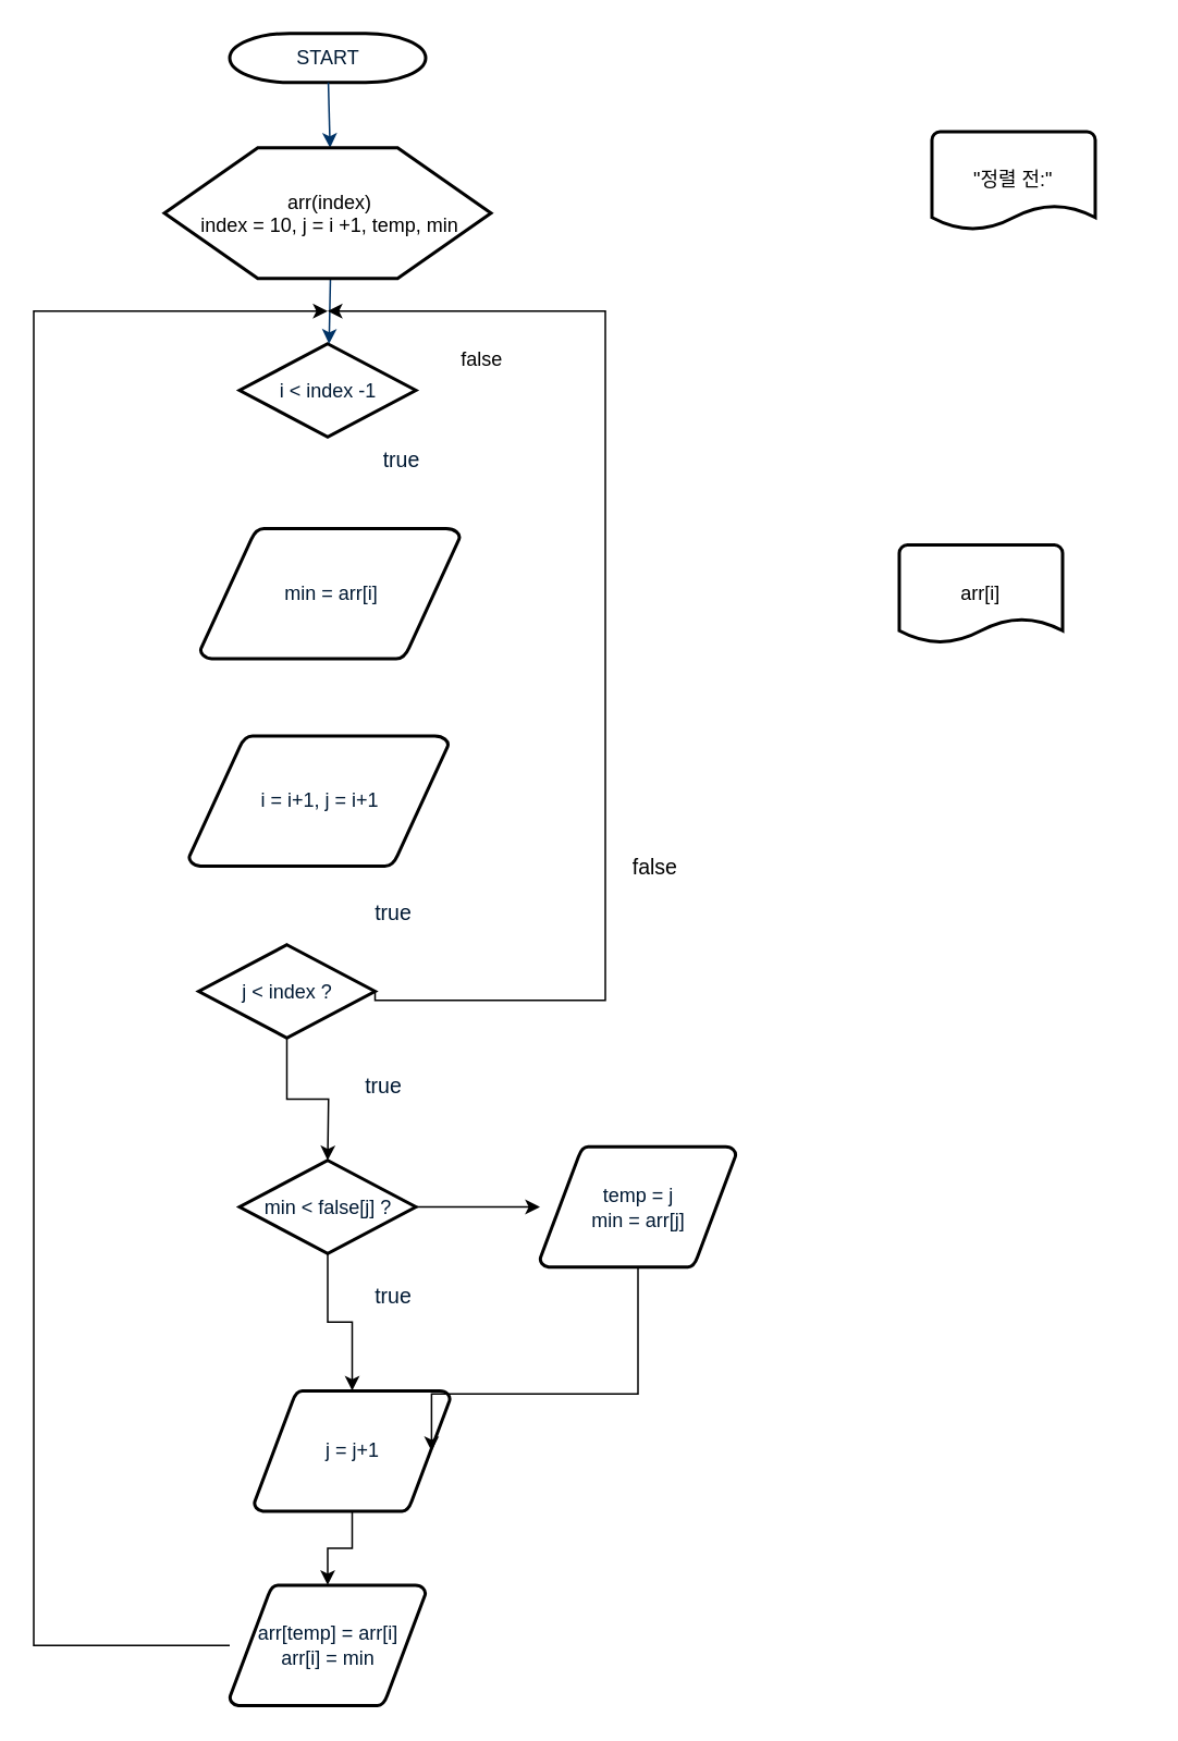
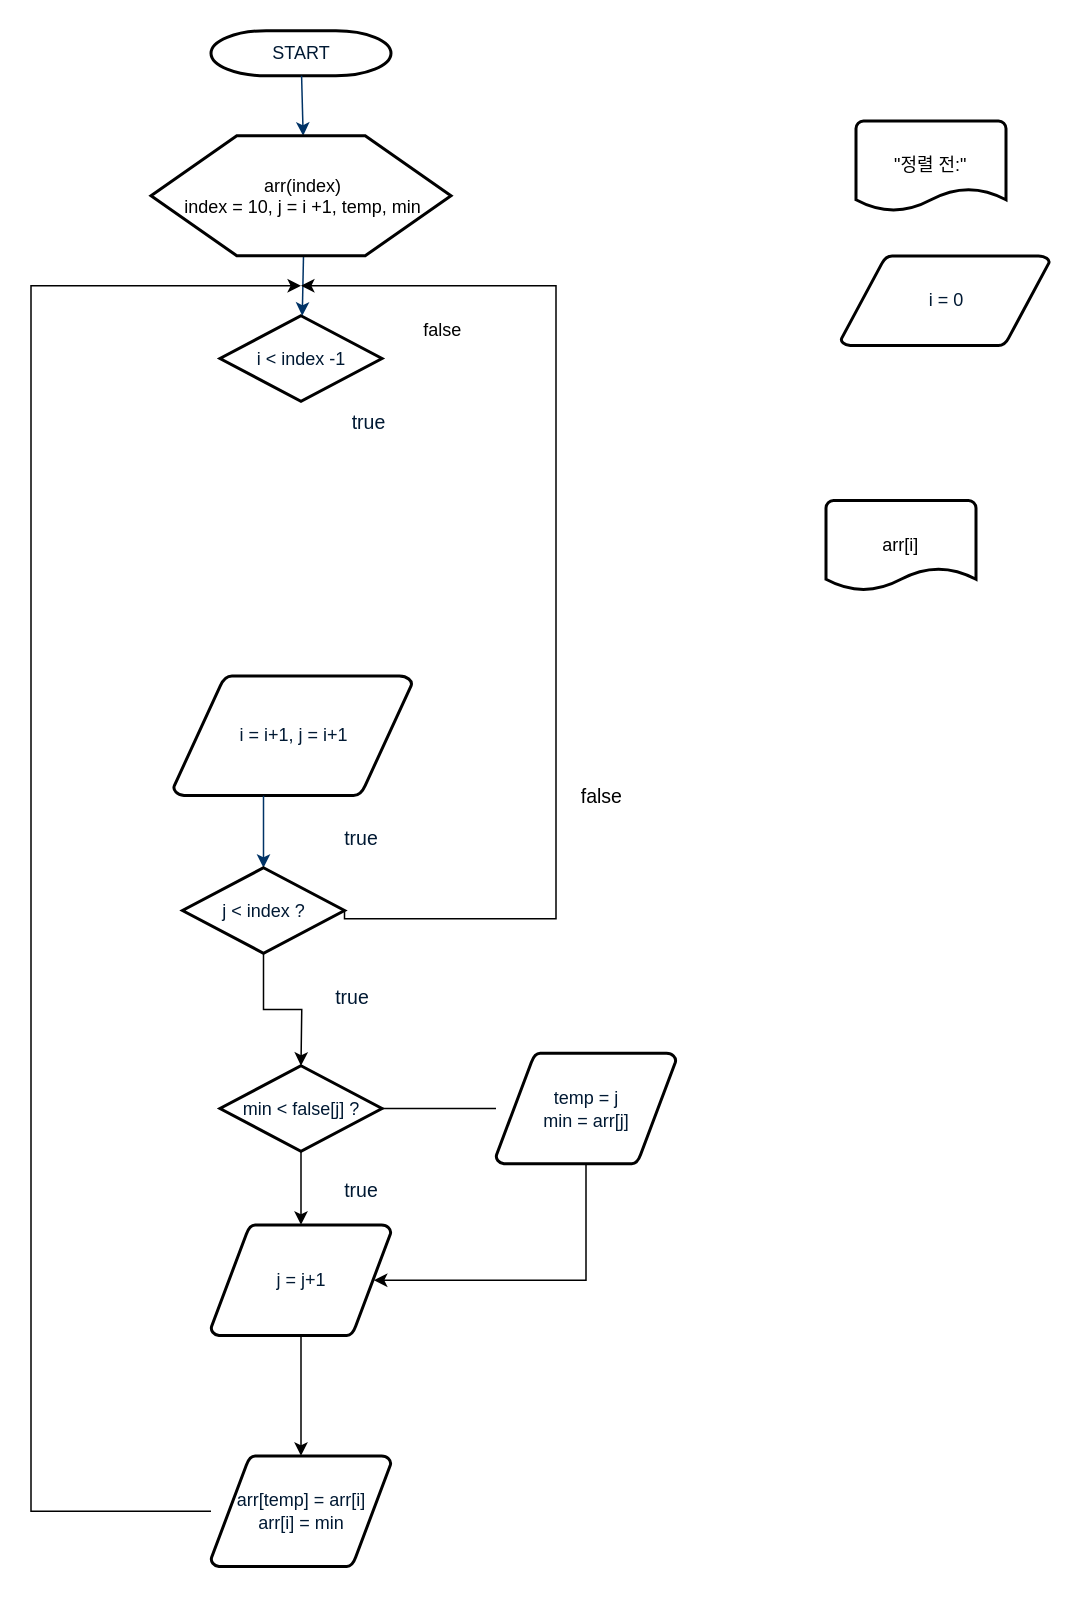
  <mxCell id="0" />
  <mxCell id="1" parent="0" />
  <mxCell id="2" value="START" style="shape=mxgraph.flowchart.terminator;fillColor=#FFFFFF;strokeColor=#000000;strokeWidth=2;gradientColor=none;gradientDirection=north;fontColor=#001933;fontStyle=0;html=1;" parent="1" vertex="1"><mxGeometry x="140" y="20" width="120" height="30" as="geometry" /></mxCell>
- <mxCell id="3" value="min = arr[i]" style="shape=mxgraph.flowchart.data;fillColor=#FFFFFF;strokeColor=#000000;strokeWidth=2;gradientColor=none;gradientDirection=north;fontColor=#001933;fontStyle=0;html=1;" parent="1" vertex="1"><mxGeometry x="122" y="323" width="159" height="80" as="geometry" /></mxCell>
  <mxCell id="4" value="i &amp;lt; index -1" style="shape=mxgraph.flowchart.decision;fillColor=#FFFFFF;strokeColor=#000000;strokeWidth=2;gradientColor=none;gradientDirection=north;fontColor=#001933;fontStyle=0;html=1;" parent="1" vertex="1"><mxGeometry x="146" y="210" width="108" height="57" as="geometry" /></mxCell>
  <mxCell id="5" style="fontColor=#001933;fontStyle=1;strokeColor=#003366;strokeWidth=1;html=1;" parent="1" source="2" edge="1"><mxGeometry relative="1" as="geometry"><mxPoint x="201.447" y="90" as="targetPoint" /></mxGeometry></mxCell>
  <mxCell id="6" style="fontColor=#001933;fontStyle=1;strokeColor=#003366;strokeWidth=1;html=1;" parent="1" edge="1"><mxGeometry relative="1" as="geometry"><mxPoint x="201.667" y="170" as="sourcePoint" /><mxPoint x="200.833" y="210" as="targetPoint" /></mxGeometry></mxCell>
  <mxCell id="7" value="i = i+1, j = i+1" style="shape=mxgraph.flowchart.data;fillColor=#FFFFFF;strokeColor=#000000;strokeWidth=2;gradientColor=none;gradientDirection=north;fontColor=#001933;fontStyle=0;html=1;" parent="1" vertex="1"><mxGeometry x="115" y="450" width="159" height="80" as="geometry" /></mxCell>
  <mxCell id="8" value="&lt;font style=&quot;font-size: 13px&quot;&gt;true&lt;/font&gt;" style="text;fontColor=#001933;fontStyle=0;html=1;strokeColor=none;gradientColor=none;fillColor=none;strokeWidth=2;align=center;" parent="1" vertex="1"><mxGeometry x="225" y="267" width="40" height="26" as="geometry" /></mxCell>
+ <mxCell id="9" value="" style="edgeStyle=elbowEdgeStyle;elbow=horizontal;entryX=0.5;entryY=0;entryPerimeter=0;fontColor=#001933;fontStyle=1;strokeColor=#003366;strokeWidth=1;html=1;entryDx=0;entryDy=0;" parent="1" source="7" target="14" edge="1"><mxGeometry width="100" height="100" as="geometry"><mxPoint y="60" as="sourcePoint" x="-120" /><mxPoint x="-20" as="targetPoint" y="-40" /></mxGeometry></mxCell>
  <mxCell id="10" value="" style="verticalLabelPosition=bottom;verticalAlign=top;html=1;strokeWidth=2;shape=hexagon;perimeter=hexagonPerimeter2;arcSize=6;size=0.286;" vertex="1" parent="1"><mxGeometry x="100" y="90" width="200" height="80" as="geometry" /></mxCell>
  <mxCell id="11" value="arr(index)&lt;br&gt;index = 10, j = i +1, temp, min" style="text;html=1;align=center;" vertex="1" parent="1"><mxGeometry x="86" y="110" width="230" height="30" as="geometry" /></mxCell>
  <mxCell id="12" style="edgeStyle=orthogonalEdgeStyle;rounded=0;orthogonalLoop=1;jettySize=auto;html=1;exitX=0.5;exitY=1;exitDx=0;exitDy=0;exitPerimeter=0;entryX=0.5;entryY=0;entryDx=0;entryDy=0;entryPerimeter=0;" edge="1" parent="1" source="14"><mxGeometry relative="1" as="geometry"><mxPoint x="200" y="710" as="targetPoint" /></mxGeometry></mxCell>
  <mxCell id="13" style="edgeStyle=orthogonalEdgeStyle;rounded=0;orthogonalLoop=1;jettySize=auto;html=1;exitX=1;exitY=0.5;exitDx=0;exitDy=0;exitPerimeter=0;" edge="1" parent="1" source="14"><mxGeometry relative="1" as="geometry"><mxPoint x="200" y="190" as="targetPoint" /><Array as="points"><mxPoint x="370" y="612" /><mxPoint x="370" y="190" /><mxPoint x="200" y="190" /></Array></mxGeometry></mxCell>
  <mxCell id="14" value="j &amp;lt; index ?" style="shape=mxgraph.flowchart.decision;fillColor=#FFFFFF;strokeColor=#000000;strokeWidth=2;gradientColor=none;gradientDirection=north;fontColor=#001933;fontStyle=0;html=1;" vertex="1" parent="1"><mxGeometry x="121" y="578" width="108" height="57" as="geometry" /></mxCell>
  <mxCell id="15" style="edgeStyle=orthogonalEdgeStyle;rounded=0;orthogonalLoop=1;jettySize=auto;html=1;exitX=0.5;exitY=1;exitDx=0;exitDy=0;exitPerimeter=0;entryX=0.5;entryY=0;entryDx=0;entryDy=0;entryPerimeter=0;" edge="1" parent="1" source="17" target="19"><mxGeometry relative="1" as="geometry" /></mxCell>
- <mxCell id="16" style="edgeStyle=orthogonalEdgeStyle;rounded=0;orthogonalLoop=1;jettySize=auto;html=1;" edge="1" parent="1" source="17" target="27"><mxGeometry relative="1" as="geometry" /></mxCell>
+ <mxCell id="16" style="edgeStyle=orthogonalEdgeStyle;rounded=0;orthogonalLoop=1;jettySize=auto;html=1;endArrow=none;" edge="1" parent="1" source="17" target="27"><mxGeometry relative="1" as="geometry" /></mxCell>
  <mxCell id="17" value="min &amp;lt; false[j] ?" style="shape=mxgraph.flowchart.decision;fillColor=#FFFFFF;strokeColor=#000000;strokeWidth=2;gradientColor=none;gradientDirection=north;fontColor=#001933;fontStyle=0;html=1;" vertex="1" parent="1"><mxGeometry x="146" y="710" width="108" height="57" as="geometry" /></mxCell>
  <mxCell id="18" value="" style="edgeStyle=orthogonalEdgeStyle;rounded=0;orthogonalLoop=1;jettySize=auto;html=1;" edge="1" parent="1" source="19" target="21"><mxGeometry relative="1" as="geometry" /></mxCell>
- <mxCell id="19" value="j = j+1" style="shape=mxgraph.flowchart.data;fillColor=#FFFFFF;strokeColor=#000000;strokeWidth=2;gradientColor=none;gradientDirection=north;fontColor=#001933;fontStyle=0;html=1;" vertex="1" parent="1"><mxGeometry x="155" y="851" width="120" height="74" as="geometry" /></mxCell>
+ <mxCell id="19" value="j = j+1" style="shape=mxgraph.flowchart.data;fillColor=#FFFFFF;strokeColor=#000000;strokeWidth=2;gradientColor=none;gradientDirection=north;fontColor=#001933;fontStyle=0;html=1;" vertex="1" parent="1"><mxGeometry x="140" y="816" width="120" height="74" as="geometry" /></mxCell>
  <mxCell id="20" style="edgeStyle=orthogonalEdgeStyle;rounded=0;orthogonalLoop=1;jettySize=auto;html=1;" edge="1" parent="1" source="21"><mxGeometry relative="1" as="geometry"><mxPoint x="200" y="190" as="targetPoint" /><Array as="points"><mxPoint x="20" y="1007" /><mxPoint x="20" y="190" /></Array></mxGeometry></mxCell>
  <mxCell id="21" value="arr[temp] = arr[i]&lt;br&gt;arr[i] = min" style="shape=mxgraph.flowchart.data;fillColor=#FFFFFF;strokeColor=#000000;strokeWidth=2;gradientColor=none;gradientDirection=north;fontColor=#001933;fontStyle=0;html=1;" vertex="1" parent="1"><mxGeometry x="140" y="970" width="120" height="74" as="geometry" /></mxCell>
  <mxCell id="22" value="&lt;font style=&quot;font-size: 13px&quot;&gt;true&lt;/font&gt;" style="text;fontColor=#001933;fontStyle=0;html=1;strokeColor=none;gradientColor=none;fillColor=none;strokeWidth=2;align=center;" vertex="1" parent="1"><mxGeometry x="220" y="543.5" width="40" height="26" as="geometry" /></mxCell>
  <mxCell id="23" value="&lt;font style=&quot;font-size: 13px&quot;&gt;true&lt;/font&gt;" style="text;fontColor=#001933;fontStyle=0;html=1;strokeColor=none;gradientColor=none;fillColor=none;strokeWidth=2;align=center;" vertex="1" parent="1"><mxGeometry x="214" y="650" width="40" height="26" as="geometry" /></mxCell>
  <mxCell id="24" value="&lt;font style=&quot;font-size: 13px&quot;&gt;true&lt;/font&gt;" style="text;fontColor=#001933;fontStyle=0;html=1;strokeColor=none;gradientColor=none;fillColor=none;strokeWidth=2;align=center;" vertex="1" parent="1"><mxGeometry x="220" y="778.5" width="40" height="26" as="geometry" /></mxCell>
  <mxCell id="25" value="&lt;font style=&quot;font-size: 13px&quot;&gt;false&lt;/font&gt;" style="text;html=1;resizable=0;points=[];autosize=1;align=left;verticalAlign=top;spacingTop=-4;" vertex="1" parent="1"><mxGeometry x="385" y="520" width="40" height="20" as="geometry" /></mxCell>
  <mxCell id="26" style="edgeStyle=orthogonalEdgeStyle;rounded=0;orthogonalLoop=1;jettySize=auto;html=1;entryX=0.905;entryY=0.5;entryDx=0;entryDy=0;entryPerimeter=0;" edge="1" parent="1" source="27" target="19"><mxGeometry relative="1" as="geometry"><Array as="points"><mxPoint x="390" y="853" /></Array></mxGeometry></mxCell>
  <mxCell id="27" value="temp = j&lt;br&gt;min = arr[j]" style="shape=mxgraph.flowchart.data;fillColor=#FFFFFF;strokeColor=#000000;strokeWidth=2;gradientColor=none;gradientDirection=north;fontColor=#001933;fontStyle=0;html=1;" vertex="1" parent="1"><mxGeometry x="330" y="701.5" width="120" height="74" as="geometry" /></mxCell>
  <mxCell id="28" value="false" style="text;html=1;resizable=0;points=[];autosize=1;align=left;verticalAlign=top;spacingTop=-4;" vertex="1" parent="1"><mxGeometry x="280" y="210" width="40" height="20" as="geometry" /></mxCell>
  <mxCell id="29" value="&quot;정렬 전:&quot;" style="strokeWidth=2;html=1;shape=mxgraph.flowchart.document2;whiteSpace=wrap;size=0.25;" vertex="1" parent="1"><mxGeometry x="570" y="80.2" width="100" height="60" as="geometry" /></mxCell>
+ <mxCell id="30" value="i = 0" style="shape=mxgraph.flowchart.data;fillColor=#FFFFFF;strokeColor=#000000;strokeWidth=2;gradientColor=none;gradientDirection=north;fontColor=#001933;fontStyle=0;html=1;" vertex="1" parent="1"><mxGeometry x="560" y="170" width="139" height="60" as="geometry" /></mxCell>
  <mxCell id="31" value="arr[i]" style="strokeWidth=2;html=1;shape=mxgraph.flowchart.document2;whiteSpace=wrap;size=0.25;" vertex="1" parent="1"><mxGeometry x="550" y="333.2" width="100" height="60" as="geometry" /></mxCell>
